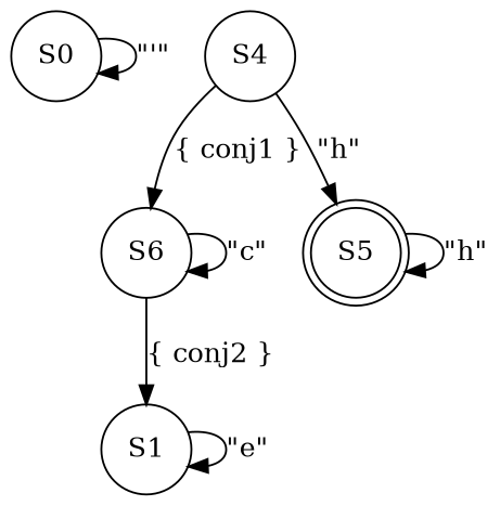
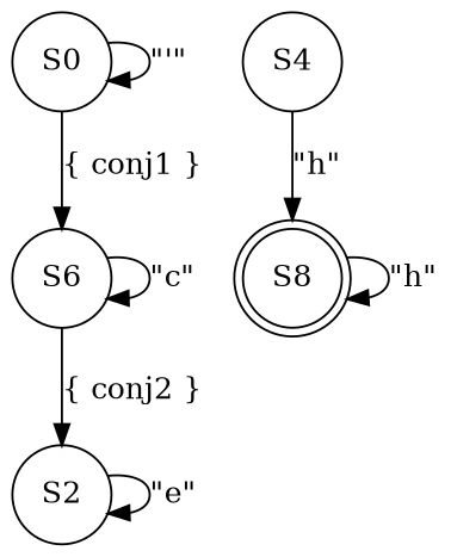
  digraph {
    rankdir=TB
    node [shape=circle]
    S0
    n2 [label=S6]
-   S2 [label=S1]
-   S5 [shape=doublecircle]
+   S2
+   S5 [shape=doublecircle label=S8]
    S4
    S0 -> S0 [label="\"'\""]
-   S4 -> n2 [label="\{ conj1 \}"]
+   S0 -> n2 [label="\{ conj1 \}"]
    n2 -> n2 [label="\"c\""]
    n2 -> S2 [label="\{ conj2 \}"]
    S2 -> S2 [label="\"e\""]
    S5 -> S5 [label="\"h\""]
    S4 -> S5 [label="\"h\""]
  }
